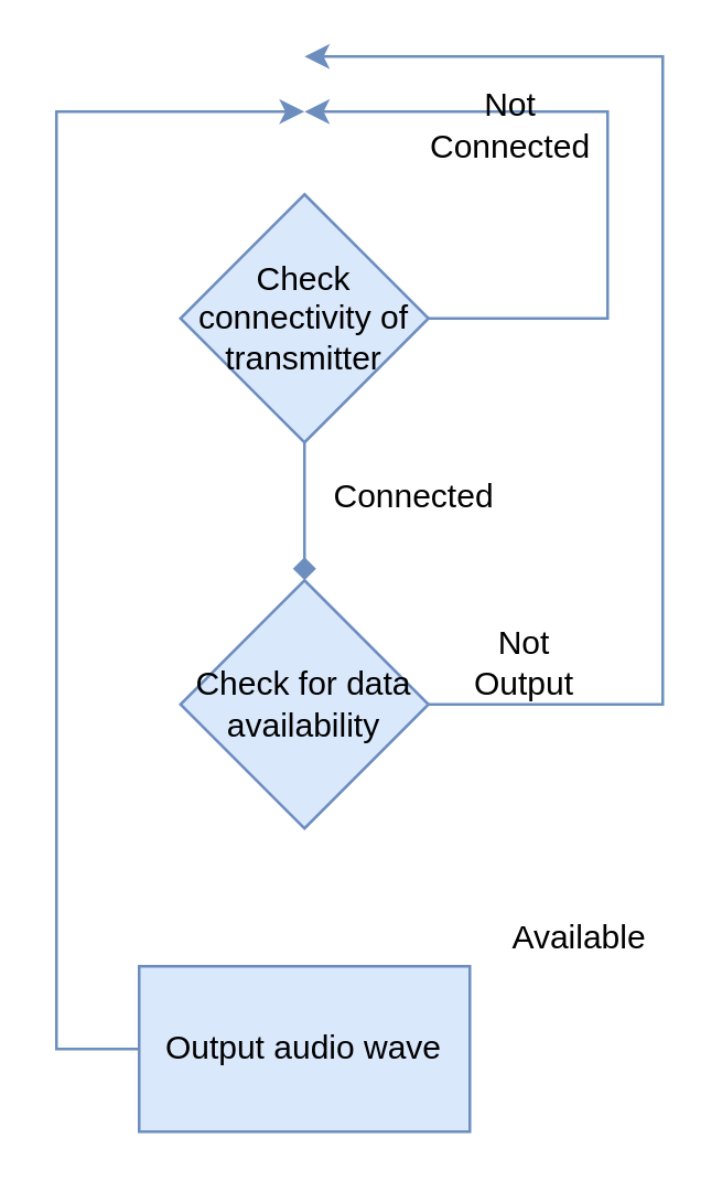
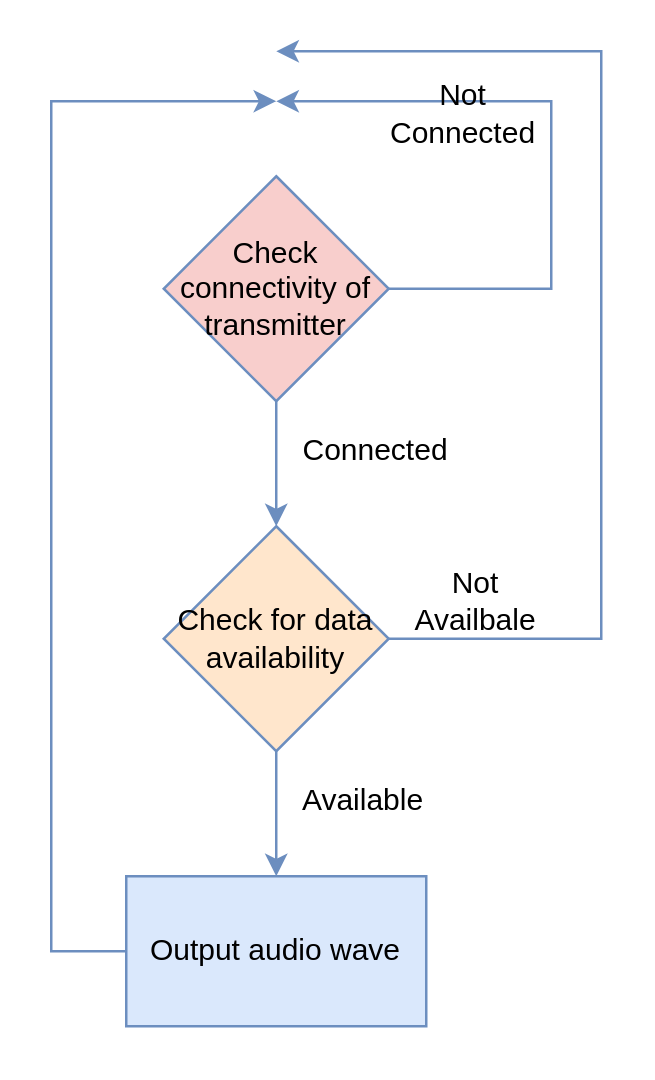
  <mxCell id="0" />
  <mxCell id="1" parent="0" />
- <mxCell id="2" value="" style="edgeStyle=orthogonalEdgeStyle;rounded=0;orthogonalLoop=1;jettySize=auto;html=1;fillColor=#dae8fc;strokeColor=#6c8ebf;endArrow=diamond;" edge="1" parent="1" source="4" target="7"><mxGeometry relative="1" as="geometry" /></mxCell>
+ <mxCell id="2" value="" style="edgeStyle=orthogonalEdgeStyle;rounded=0;orthogonalLoop=1;jettySize=auto;html=1;fillColor=#dae8fc;strokeColor=#6c8ebf;" edge="1" parent="1" source="4" target="7"><mxGeometry relative="1" as="geometry" /></mxCell>
  <mxCell id="3" value="" style="edgeStyle=orthogonalEdgeStyle;rounded=0;orthogonalLoop=1;jettySize=auto;html=1;fillColor=#dae8fc;strokeColor=#6c8ebf;" edge="1" parent="1" source="4"><mxGeometry relative="1" as="geometry"><mxPoint x="110" y="40" as="targetPoint" /><Array as="points"><mxPoint x="220" y="115" /><mxPoint x="220" y="40" /></Array></mxGeometry></mxCell>
- <mxCell id="4" value="Check connectivity of transmitter" style="rhombus;whiteSpace=wrap;html=1;fillColor=#dae8fc;strokeColor=#6c8ebf;" vertex="1" parent="1"><mxGeometry x="65" y="70" width="90" height="90" as="geometry" /></mxCell>
+ <mxCell id="4" value="Check connectivity of transmitter" style="rhombus;whiteSpace=wrap;html=1;fillColor=#f8cecc;strokeColor=#6c8ebf;" vertex="1" parent="1"><mxGeometry x="65" y="70" width="90" height="90" as="geometry" /></mxCell>
+ <mxCell id="5" value="" style="edgeStyle=orthogonalEdgeStyle;rounded=0;orthogonalLoop=1;jettySize=auto;html=1;fillColor=#dae8fc;strokeColor=#6c8ebf;" edge="1" parent="1" source="7" target="11"><mxGeometry relative="1" as="geometry" /></mxCell>
  <mxCell id="6" value="" style="edgeStyle=orthogonalEdgeStyle;rounded=0;orthogonalLoop=1;jettySize=auto;html=1;fillColor=#dae8fc;strokeColor=#6c8ebf;" edge="1" parent="1" source="7"><mxGeometry relative="1" as="geometry"><mxPoint x="110" y="20" as="targetPoint" /><Array as="points"><mxPoint x="240" y="255" /><mxPoint x="240" y="20" /></Array></mxGeometry></mxCell>
- <mxCell id="7" value="Check for data availability" style="rhombus;whiteSpace=wrap;html=1;fillColor=#dae8fc;strokeColor=#6c8ebf;" vertex="1" parent="1"><mxGeometry x="65" y="210" width="90" height="90" as="geometry" /></mxCell>
+ <mxCell id="7" value="Check for data availability" style="rhombus;whiteSpace=wrap;html=1;fillColor=#ffe6cc;strokeColor=#6c8ebf;" vertex="1" parent="1"><mxGeometry x="65" y="210" width="90" height="90" as="geometry" /></mxCell>
  <mxCell id="8" value="Connected" style="text;html=1;strokeColor=none;fillColor=none;align=center;verticalAlign=middle;whiteSpace=wrap;rounded=0;" vertex="1" parent="1"><mxGeometry x="130" y="170" width="40" height="20" as="geometry" /></mxCell>
  <mxCell id="9" value="Not Connected" style="text;html=1;strokeColor=none;fillColor=none;align=center;verticalAlign=middle;whiteSpace=wrap;rounded=0;" vertex="1" parent="1"><mxGeometry x="165" y="35" width="40" height="20" as="geometry" /></mxCell>
  <mxCell id="10" value="" style="edgeStyle=orthogonalEdgeStyle;rounded=0;orthogonalLoop=1;jettySize=auto;html=1;fillColor=#dae8fc;strokeColor=#6c8ebf;" edge="1" parent="1" source="11"><mxGeometry relative="1" as="geometry"><mxPoint x="110" y="40" as="targetPoint" /><Array as="points"><mxPoint x="20" y="380" /><mxPoint x="20" y="40" /></Array></mxGeometry></mxCell>
  <mxCell id="11" value="Output audio wave" style="rounded=0;whiteSpace=wrap;html=1;fillColor=#dae8fc;strokeColor=#6c8ebf;" vertex="1" parent="1"><mxGeometry x="50" y="350" width="120" height="60" as="geometry" /></mxCell>
- <mxCell id="12" value="Available" style="text;html=1;strokeColor=none;fillColor=none;align=center;verticalAlign=middle;whiteSpace=wrap;rounded=0;" vertex="1" parent="1"><mxGeometry x="190" y="330" width="40" height="20" as="geometry" /></mxCell>
- <mxCell id="13" value="Not Output" style="text;html=1;strokeColor=none;fillColor=none;align=center;verticalAlign=middle;whiteSpace=wrap;rounded=0;" vertex="1" parent="1"><mxGeometry x="170" y="230" width="40" height="20" as="geometry" /></mxCell>
+ <mxCell id="12" value="Available" style="text;html=1;strokeColor=none;fillColor=none;align=center;verticalAlign=middle;whiteSpace=wrap;rounded=0;" vertex="1" parent="1"><mxGeometry x="125" y="310" width="40" height="20" as="geometry" /></mxCell>
+ <mxCell id="13" value="Not Availbale" style="text;html=1;strokeColor=none;fillColor=none;align=center;verticalAlign=middle;whiteSpace=wrap;rounded=0;" vertex="1" parent="1"><mxGeometry x="170" y="230" width="40" height="20" as="geometry" /></mxCell>
